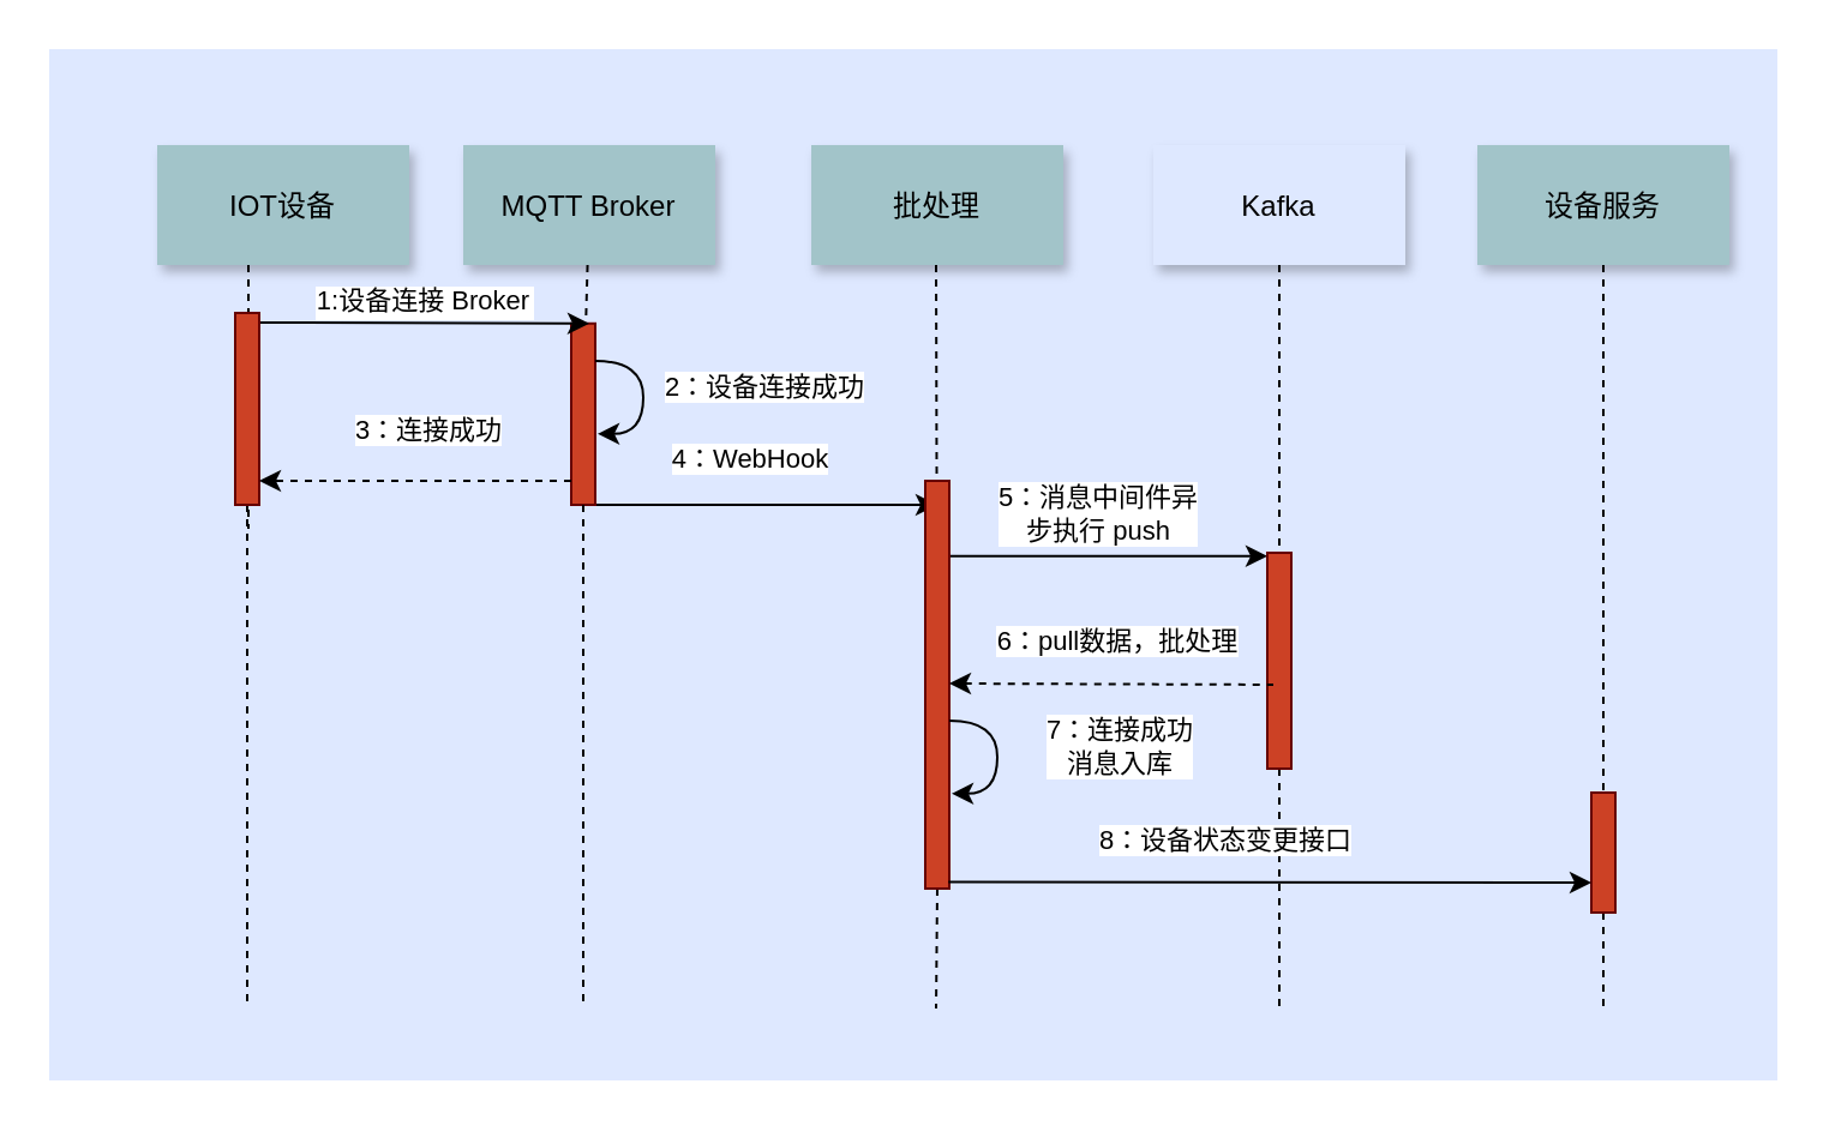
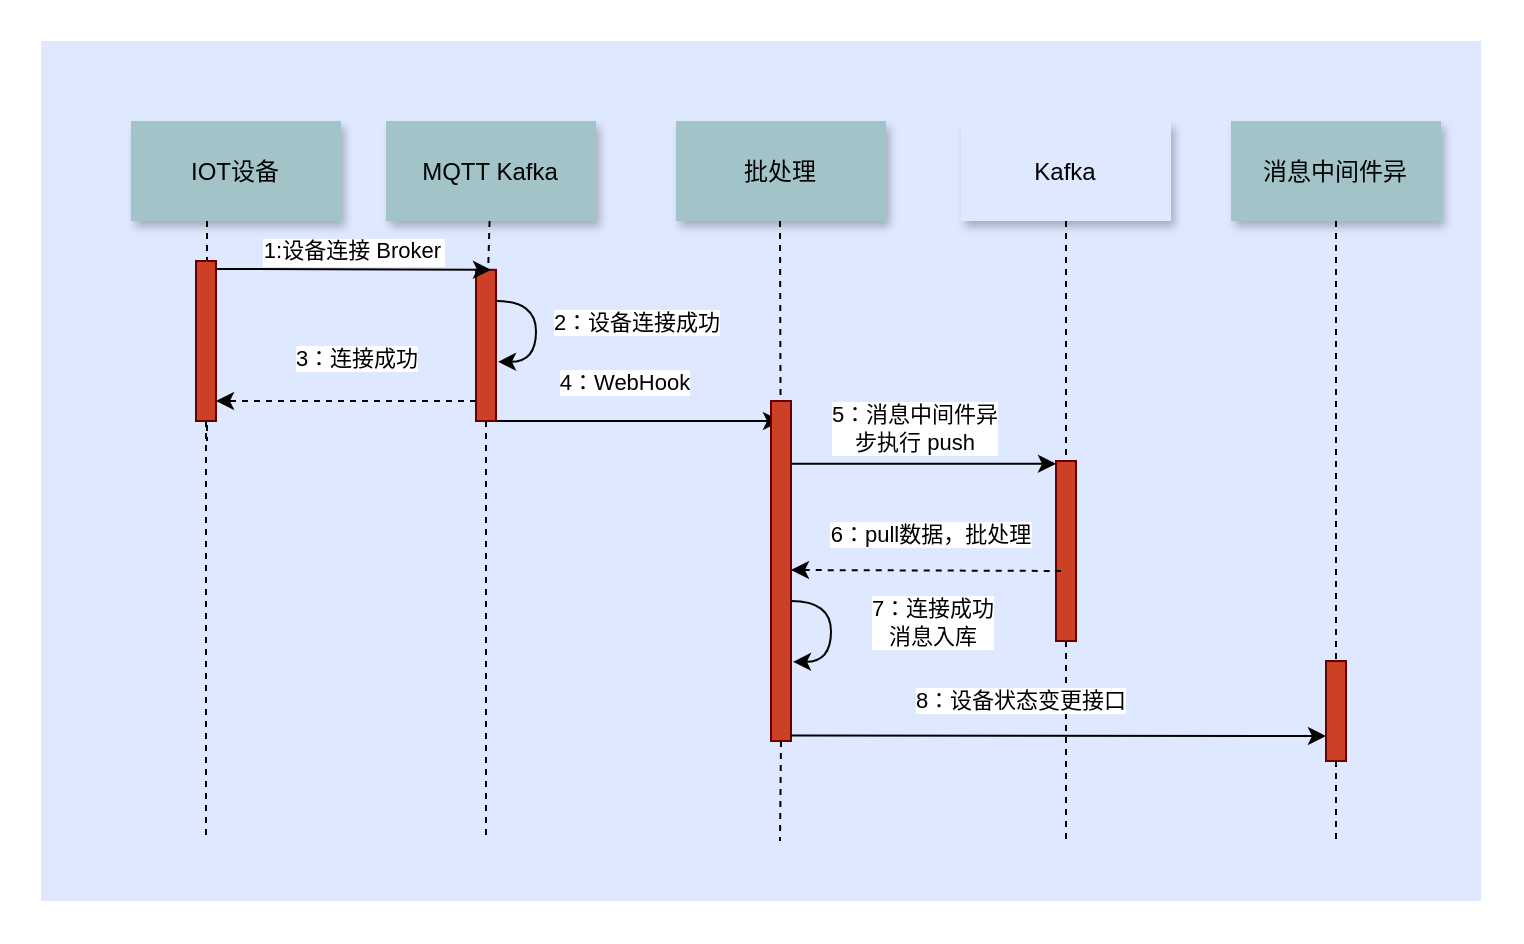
  <mxCell id="0" />
  <mxCell id="1" parent="0" />
  <mxCell id="2" value="" style="fillColor=#DEE8FF;strokeColor=none" vertex="1" parent="1"><mxGeometry x="20" y="20" width="720" height="430" as="geometry" /></mxCell>
  <mxCell id="3" value="IOT设备" style="shadow=1;fillColor=#A2C4C9;strokeColor=none" vertex="1" parent="1"><mxGeometry x="65" y="60" width="105" height="50" as="geometry" /></mxCell>
  <mxCell id="4" value="" style="edgeStyle=orthogonalEdgeStyle;rounded=0;orthogonalLoop=1;jettySize=auto;html=1;entryX=0;entryY=0.25;entryDx=0;entryDy=0;" edge="1" parent="1"><mxGeometry relative="1" as="geometry"><mxPoint x="390" y="210" as="targetPoint" /><Array as="points"><mxPoint x="322.5" y="210" /><mxPoint x="322.5" y="210" /></Array><mxPoint x="247.5" y="210" as="sourcePoint" /></mxGeometry></mxCell>
  <mxCell id="5" value="4：WebHook" style="edgeLabel;html=1;align=center;verticalAlign=middle;resizable=0;points=[];" vertex="1" connectable="0" parent="4"><mxGeometry x="-0.372" y="1" relative="1" as="geometry"><mxPoint x="19" y="-19" as="offset" /></mxGeometry></mxCell>
  <mxCell id="6" value="" style="fillColor=#CC4125;strokeColor=#660000" vertex="1" parent="1"><mxGeometry x="237.5" y="134.39" width="10" height="75.61" as="geometry" /></mxCell>
- <mxCell id="7" value="MQTT Broker" style="shadow=1;fillColor=#A2C4C9;strokeColor=none" vertex="1" parent="1"><mxGeometry x="192.5" y="60" width="105" height="50" as="geometry" /></mxCell>
+ <mxCell id="7" value="MQTT Kafka" style="shadow=1;fillColor=#A2C4C9;strokeColor=none" vertex="1" parent="1"><mxGeometry x="192.5" y="60" width="105" height="50" as="geometry" /></mxCell>
  <mxCell id="8" value="" style="edgeStyle=none;endArrow=none;dashed=1" edge="1" parent="1" source="7" target="6"><mxGeometry x="229.835" y="165" width="100" height="100" as="geometry"><mxPoint x="244.759" y="110" as="sourcePoint" /><mxPoint x="245.076" y="165" as="targetPoint" /></mxGeometry></mxCell>
  <mxCell id="9" value="批处理" style="shadow=1;fillColor=#A2C4C9;strokeColor=none" vertex="1" parent="1"><mxGeometry x="337.504" y="60" width="105" height="50" as="geometry" /></mxCell>
  <mxCell id="10" value="Kafka" style="shadow=1;fillColor=#dee8ff;strokeColor=none;" vertex="1" parent="1"><mxGeometry x="480" y="60" width="105" height="50" as="geometry" /></mxCell>
  <mxCell id="11" value="" style="edgeStyle=elbowEdgeStyle;elbow=horizontal;endArrow=none;dashed=1" edge="1" parent="1" source="3"><mxGeometry x="187.5" y="310" width="100" height="100" as="geometry"><mxPoint x="127.5" y="410" as="sourcePoint" /><mxPoint x="102.5" y="220" as="targetPoint" /></mxGeometry></mxCell>
  <mxCell id="12" value="" style="edgeStyle=none;dashed=1;endArrow=none" edge="1" parent="1"><mxGeometry x="7.5" y="270" width="100" height="100" as="geometry"><mxPoint x="102.5" y="180" as="sourcePoint" /><mxPoint x="102.5" y="420" as="targetPoint" /></mxGeometry></mxCell>
  <mxCell id="13" value="1:设备连接 Broker" style="edgeStyle=none;verticalLabelPosition=top;verticalAlign=bottom;entryX=0.75;entryY=0;entryDx=0;entryDy=0;" edge="1" parent="1" target="6"><mxGeometry x="200.455" y="47.096" width="100" height="100" as="geometry"><mxPoint x="107.5" y="134" as="sourcePoint" /><mxPoint x="217.5" y="134.386" as="targetPoint" /></mxGeometry></mxCell>
  <mxCell id="14" value="" style="edgeStyle=none;endArrow=none;dashed=1;exitX=0.5;exitY=1;exitDx=0;exitDy=0;" edge="1" parent="1" source="25"><mxGeometry x="388.988" y="145.0" width="100" height="100" as="geometry"><mxPoint x="389.786" y="380" as="sourcePoint" /><mxPoint x="389.5" y="420" as="targetPoint" /></mxGeometry></mxCell>
  <mxCell id="15" value="" style="edgeStyle=none;endArrow=none;dashed=1" edge="1" parent="1" source="27"><mxGeometry x="531.988" y="145.0" width="100" height="100" as="geometry"><mxPoint x="532.509" y="80" as="sourcePoint" /><mxPoint x="532.5" y="420" as="targetPoint" /></mxGeometry></mxCell>
  <mxCell id="16" value="" style="fillColor=#CC4125;strokeColor=#660000" vertex="1" parent="1"><mxGeometry x="97.5" y="130" width="10" height="80" as="geometry" /></mxCell>
  <mxCell id="17" style="edgeStyle=orthogonalEdgeStyle;curved=1;rounded=0;orthogonalLoop=1;jettySize=auto;html=1;exitX=0.928;exitY=0.095;exitDx=0;exitDy=0;exitPerimeter=0;" edge="1" parent="1"><mxGeometry relative="1" as="geometry"><mxPoint x="247.5" y="150.008" as="sourcePoint" /><mxPoint x="248.5" y="180.4" as="targetPoint" /><Array as="points"><mxPoint x="267.5" y="150.4" /><mxPoint x="267.5" y="180.4" /><mxPoint x="248.5" y="180.4" /></Array></mxGeometry></mxCell>
  <mxCell id="18" value="2：设备连接成功" style="edgeLabel;html=1;align=center;verticalAlign=middle;resizable=0;points=[];" vertex="1" connectable="0" parent="17"><mxGeometry x="-0.314" y="-1" relative="1" as="geometry"><mxPoint x="51" y="6.73" as="offset" /></mxGeometry></mxCell>
  <mxCell id="19" style="edgeStyle=orthogonalEdgeStyle;rounded=0;orthogonalLoop=1;jettySize=auto;html=1;exitX=0.95;exitY=0.333;exitDx=0;exitDy=0;entryX=0.028;entryY=0.089;entryDx=0;entryDy=0;exitPerimeter=0;entryPerimeter=0;" edge="1" parent="1"><mxGeometry relative="1" as="geometry"><Array as="points"><mxPoint x="394.22" y="231.39" /></Array><mxPoint x="394.22" y="220" as="sourcePoint" /><mxPoint x="527.5" y="231.4" as="targetPoint" /></mxGeometry></mxCell>
  <mxCell id="20" value="5：消息中间件异&lt;br&gt;步执行 push" style="edgeLabel;html=1;align=center;verticalAlign=middle;resizable=0;points=[];" vertex="1" connectable="0" parent="19"><mxGeometry x="-0.328" y="-1" relative="1" as="geometry"><mxPoint x="24.68" y="-18.71" as="offset" /></mxGeometry></mxCell>
  <mxCell id="21" value="" style="edgeStyle=none;endArrow=none;dashed=1" edge="1" parent="1" source="25"><mxGeometry x="388.988" y="145.0" width="100" height="100" as="geometry"><mxPoint x="389.5" y="80" as="sourcePoint" /><mxPoint x="389.944" y="320" as="targetPoint" /></mxGeometry></mxCell>
  <mxCell id="22" value="" style="edgeStyle=none;endArrow=none;dashed=1" edge="1" parent="1" source="6"><mxGeometry x="334.071" y="309.697" width="100" height="100" as="geometry"><mxPoint x="242.5" y="480" as="sourcePoint" /><mxPoint x="242.5" y="420" as="targetPoint" /></mxGeometry></mxCell>
  <mxCell id="23" value="" style="edgeStyle=orthogonalEdgeStyle;rounded=0;orthogonalLoop=1;jettySize=auto;html=1;dashed=1;" edge="1" parent="1"><mxGeometry relative="1" as="geometry"><mxPoint x="107.5" y="200" as="targetPoint" /><Array as="points"><mxPoint x="147.5" y="200" /><mxPoint x="147.5" y="200" /></Array><mxPoint x="237.5" y="200" as="sourcePoint" /></mxGeometry></mxCell>
  <mxCell id="24" value="3：连接成功" style="edgeLabel;html=1;align=center;verticalAlign=middle;resizable=0;points=[];" vertex="1" connectable="0" parent="23"><mxGeometry x="-0.372" y="1" relative="1" as="geometry"><mxPoint x="-19" y="-22.69" as="offset" /></mxGeometry></mxCell>
  <mxCell id="25" value="" style="fillColor=#CC4125;strokeColor=#660000" vertex="1" parent="1"><mxGeometry x="385" y="200" width="10" height="170" as="geometry" /></mxCell>
  <mxCell id="26" value="" style="edgeStyle=none;endArrow=none;dashed=1" edge="1" parent="1" target="25"><mxGeometry x="388.988" y="175.0" width="100" height="100" as="geometry"><mxPoint x="389.5" y="110" as="sourcePoint" /><mxPoint x="389.944" y="350" as="targetPoint" /></mxGeometry></mxCell>
  <mxCell id="27" value="" style="fillColor=#CC4125;strokeColor=#660000" vertex="1" parent="1"><mxGeometry x="527.5" y="230" width="10" height="90" as="geometry" /></mxCell>
  <mxCell id="28" value="" style="edgeStyle=none;endArrow=none;dashed=1" edge="1" parent="1" source="10" target="27"><mxGeometry x="531.988" y="175.0" width="100" height="100" as="geometry"><mxPoint x="532.5" y="110" as="sourcePoint" /><mxPoint x="532.5" y="450" as="targetPoint" /></mxGeometry></mxCell>
  <mxCell id="29" style="edgeStyle=orthogonalEdgeStyle;rounded=0;orthogonalLoop=1;jettySize=auto;html=1;startArrow=classic;startFill=1;endArrow=none;endFill=0;dashed=1;entryX=0.25;entryY=0.611;entryDx=0;entryDy=0;entryPerimeter=0;" edge="1" parent="1" target="27"><mxGeometry relative="1" as="geometry"><Array as="points" /><mxPoint x="395" y="284.5" as="sourcePoint" /><mxPoint x="520" y="285" as="targetPoint" /></mxGeometry></mxCell>
  <mxCell id="30" value="6：pull数据，批处理" style="edgeLabel;html=1;align=center;verticalAlign=middle;resizable=0;points=[];" vertex="1" connectable="0" parent="29"><mxGeometry x="-0.328" y="-1" relative="1" as="geometry"><mxPoint x="24.68" y="-18.71" as="offset" /></mxGeometry></mxCell>
  <mxCell id="31" style="edgeStyle=orthogonalEdgeStyle;curved=1;rounded=0;orthogonalLoop=1;jettySize=auto;html=1;exitX=0.928;exitY=0.095;exitDx=0;exitDy=0;exitPerimeter=0;" edge="1" parent="1"><mxGeometry relative="1" as="geometry"><mxPoint x="395" y="300.008" as="sourcePoint" /><mxPoint x="396" y="330.4" as="targetPoint" /><Array as="points"><mxPoint x="415" y="300.4" /><mxPoint x="415" y="330.4" /><mxPoint x="396" y="330.4" /></Array></mxGeometry></mxCell>
  <mxCell id="32" value="7：连接成功&lt;br&gt;消息入库" style="edgeLabel;html=1;align=center;verticalAlign=middle;resizable=0;points=[];" vertex="1" connectable="0" parent="31"><mxGeometry x="-0.314" y="-1" relative="1" as="geometry"><mxPoint x="51" y="6.73" as="offset" /></mxGeometry></mxCell>
- <mxCell id="33" value="设备服务" style="shadow=1;fillColor=#A2C4C9;strokeColor=none" vertex="1" parent="1"><mxGeometry x="615" y="60" width="105" height="50" as="geometry" /></mxCell>
+ <mxCell id="33" value="消息中间件异" style="shadow=1;fillColor=#A2C4C9;strokeColor=none" vertex="1" parent="1"><mxGeometry x="615" y="60" width="105" height="50" as="geometry" /></mxCell>
  <mxCell id="34" value="" style="edgeStyle=none;endArrow=none;dashed=1" edge="1" parent="1" source="35"><mxGeometry x="666.988" y="145.0" width="100" height="100" as="geometry"><mxPoint x="667.509" y="80" as="sourcePoint" /><mxPoint x="667.5" y="420" as="targetPoint" /></mxGeometry></mxCell>
  <mxCell id="35" value="" style="fillColor=#CC4125;strokeColor=#660000" vertex="1" parent="1"><mxGeometry x="662.5" y="330" width="10" height="50" as="geometry" /></mxCell>
  <mxCell id="36" value="" style="edgeStyle=none;endArrow=none;dashed=1" edge="1" parent="1" source="33" target="35"><mxGeometry x="666.988" y="175.0" width="100" height="100" as="geometry"><mxPoint x="667.5" y="110" as="sourcePoint" /><mxPoint x="667.5" y="450" as="targetPoint" /></mxGeometry></mxCell>
  <mxCell id="37" style="edgeStyle=orthogonalEdgeStyle;rounded=0;orthogonalLoop=1;jettySize=auto;html=1;entryX=0;entryY=0.75;entryDx=0;entryDy=0;exitX=0.965;exitY=0.984;exitDx=0;exitDy=0;exitPerimeter=0;" edge="1" parent="1" source="25" target="35"><mxGeometry relative="1" as="geometry"><Array as="points"><mxPoint x="400" y="367" /></Array><mxPoint x="400" y="370" as="sourcePoint" /><mxPoint x="537.5" y="370" as="targetPoint" /></mxGeometry></mxCell>
  <mxCell id="38" value="8：设备状态变更接口" style="edgeLabel;html=1;align=center;verticalAlign=middle;resizable=0;points=[];" vertex="1" connectable="0" parent="37"><mxGeometry x="-0.328" y="-1" relative="1" as="geometry"><mxPoint x="24.68" y="-18.71" as="offset" /></mxGeometry></mxCell>
